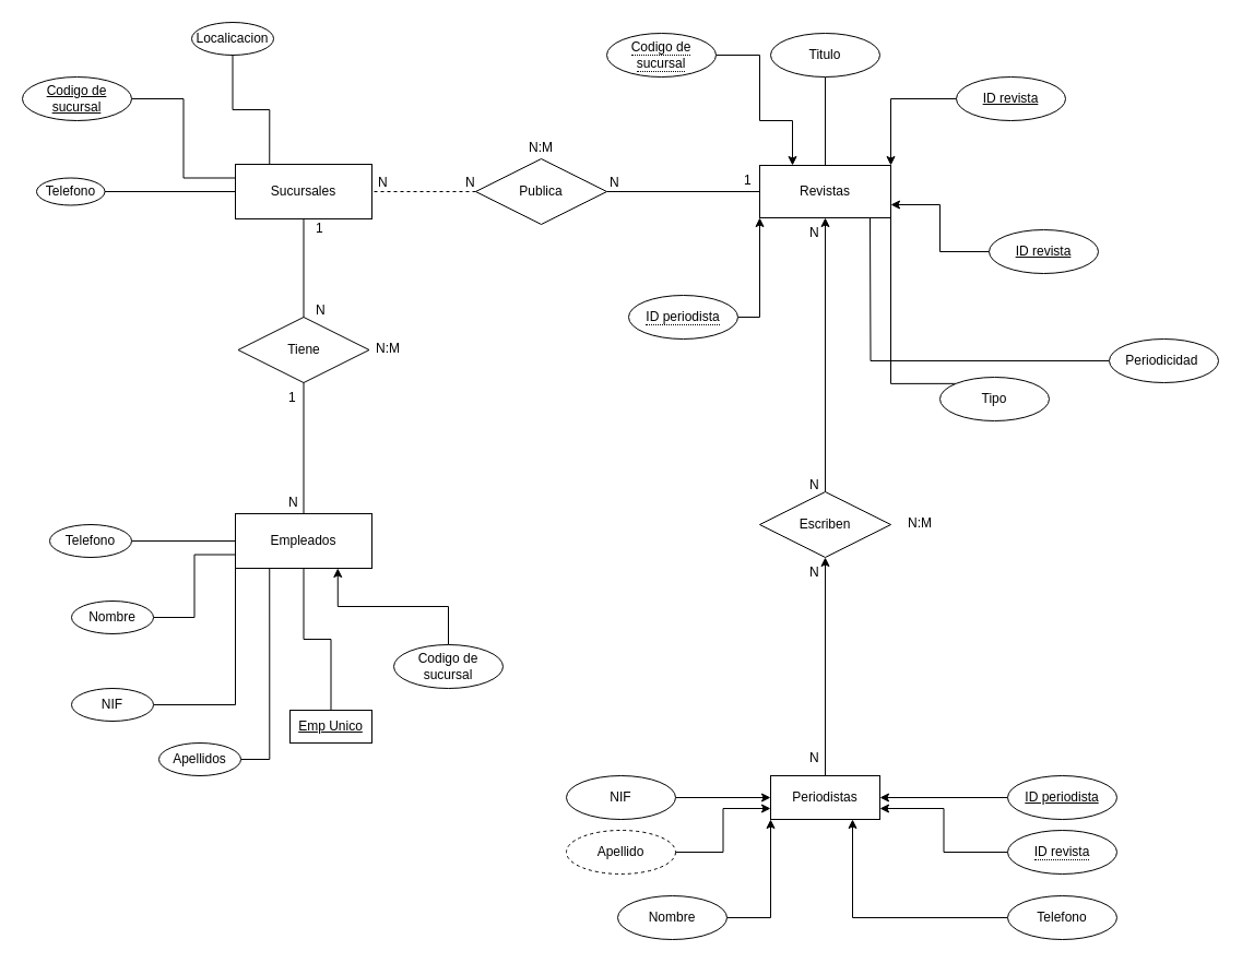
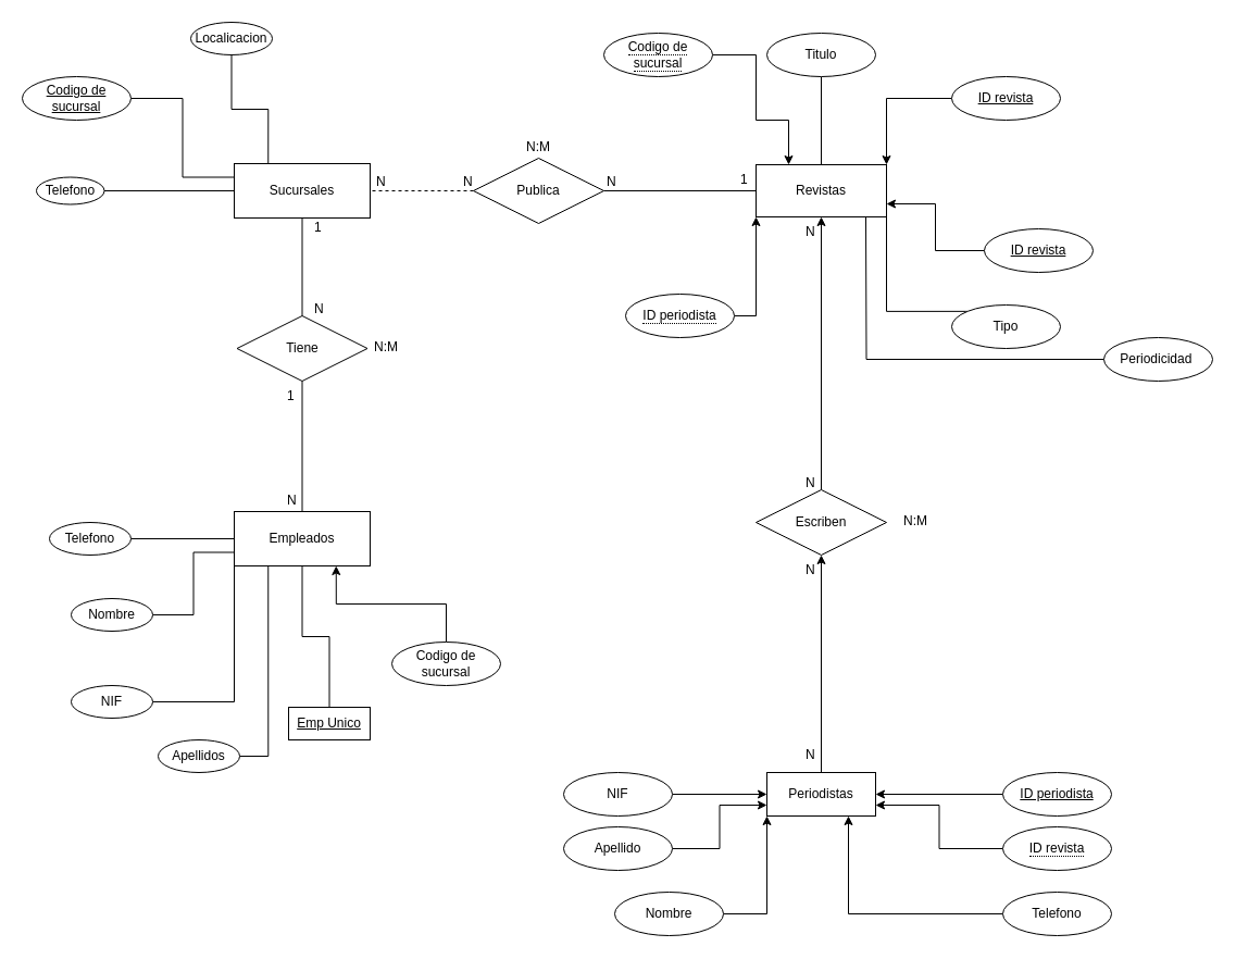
  <mxCell id="0" />
  <mxCell id="1" parent="0" />
  <mxCell id="2" value="Empleados" style="whiteSpace=wrap;html=1;align=center;" parent="1" vertex="1"><mxGeometry x="215" y="470" width="125" height="50" as="geometry" /></mxCell>
  <mxCell id="3" value="Revistas" style="whiteSpace=wrap;html=1;align=center;" parent="1" vertex="1"><mxGeometry x="695" y="151" width="120" height="48" as="geometry" /></mxCell>
  <mxCell id="4" value="Sucursales" style="whiteSpace=wrap;html=1;align=center;" parent="1" vertex="1"><mxGeometry x="215" y="150" width="125" height="50" as="geometry" /></mxCell>
  <mxCell id="5" style="edgeStyle=orthogonalEdgeStyle;rounded=0;orthogonalLoop=1;jettySize=auto;html=1;exitX=1;exitY=0.5;exitDx=0;exitDy=0;entryX=0;entryY=0.25;entryDx=0;entryDy=0;endArrow=none;endFill=0;" parent="1" source="37" target="4" edge="1"><mxGeometry relative="1" as="geometry"><mxPoint x="117.855" y="94.142" as="sourcePoint" /></mxGeometry></mxCell>
  <mxCell id="6" style="edgeStyle=orthogonalEdgeStyle;rounded=0;orthogonalLoop=1;jettySize=auto;html=1;entryX=0;entryY=0.5;entryDx=0;entryDy=0;endArrow=none;endFill=0;" parent="1" source="7" target="4" edge="1"><mxGeometry relative="1" as="geometry" /></mxCell>
  <mxCell id="7" value="Telefono" style="ellipse;whiteSpace=wrap;html=1;align=center;" parent="1" vertex="1"><mxGeometry x="33" y="162.5" width="62.5" height="25" as="geometry" /></mxCell>
  <mxCell id="8" style="edgeStyle=orthogonalEdgeStyle;rounded=0;orthogonalLoop=1;jettySize=auto;html=1;entryX=0.25;entryY=0;entryDx=0;entryDy=0;endArrow=none;endFill=0;" parent="1" source="9" target="4" edge="1"><mxGeometry relative="1" as="geometry" /></mxCell>
  <mxCell id="9" value="Localicacion" style="ellipse;whiteSpace=wrap;html=1;align=center;" parent="1" vertex="1"><mxGeometry x="175" y="20" width="75" height="30" as="geometry" /></mxCell>
  <mxCell id="10" value="" style="edgeStyle=orthogonalEdgeStyle;rounded=0;orthogonalLoop=1;jettySize=auto;html=1;endArrow=none;endFill=0;" parent="1" source="11" target="2" edge="1"><mxGeometry relative="1" as="geometry"><mxPoint x="120" y="495" as="sourcePoint" /></mxGeometry></mxCell>
  <mxCell id="11" value="Telefono" style="ellipse;whiteSpace=wrap;html=1;align=center;" parent="1" vertex="1"><mxGeometry x="45" y="480" width="75" height="30" as="geometry" /></mxCell>
  <mxCell id="12" style="edgeStyle=orthogonalEdgeStyle;rounded=0;orthogonalLoop=1;jettySize=auto;html=1;exitX=1;exitY=0.5;exitDx=0;exitDy=0;entryX=0;entryY=1;entryDx=0;entryDy=0;endArrow=none;endFill=0;" parent="1" source="13" target="2" edge="1"><mxGeometry relative="1" as="geometry" /></mxCell>
  <mxCell id="13" value="NIF" style="ellipse;whiteSpace=wrap;html=1;align=center;" parent="1" vertex="1"><mxGeometry x="65" y="630" width="75" height="30" as="geometry" /></mxCell>
  <mxCell id="14" style="edgeStyle=orthogonalEdgeStyle;rounded=0;orthogonalLoop=1;jettySize=auto;html=1;entryX=0.25;entryY=1;entryDx=0;entryDy=0;endArrow=none;endFill=0;" parent="1" source="15" target="2" edge="1"><mxGeometry relative="1" as="geometry"><Array as="points"><mxPoint x="246" y="695" /></Array></mxGeometry></mxCell>
  <mxCell id="15" value="Apellidos" style="ellipse;whiteSpace=wrap;html=1;align=center;" parent="1" vertex="1"><mxGeometry x="145" y="680" width="75" height="30" as="geometry" /></mxCell>
  <mxCell id="16" style="edgeStyle=orthogonalEdgeStyle;rounded=0;orthogonalLoop=1;jettySize=auto;html=1;entryX=0;entryY=0.75;entryDx=0;entryDy=0;endArrow=none;endFill=0;" parent="1" source="17" target="2" edge="1"><mxGeometry relative="1" as="geometry" /></mxCell>
  <mxCell id="17" value="Nombre" style="ellipse;whiteSpace=wrap;html=1;align=center;" parent="1" vertex="1"><mxGeometry x="65" y="550" width="75" height="30" as="geometry" /></mxCell>
  <mxCell id="18" style="edgeStyle=orthogonalEdgeStyle;rounded=0;orthogonalLoop=1;jettySize=auto;html=1;entryX=0.5;entryY=1;entryDx=0;entryDy=0;endArrow=none;endFill=0;" parent="1" source="19" target="2" edge="1"><mxGeometry relative="1" as="geometry" /></mxCell>
  <mxCell id="19" value="Emp Unico" style="whiteSpace=wrap;html=1;align=center;fontStyle=4;rounded=0;" parent="1" vertex="1"><mxGeometry x="265" y="650" width="75" height="30" as="geometry" /></mxCell>
  <mxCell id="20" value="" style="edgeStyle=orthogonalEdgeStyle;rounded=0;orthogonalLoop=1;jettySize=auto;html=1;endArrow=none;endFill=0;" parent="1" source="22" target="2" edge="1"><mxGeometry relative="1" as="geometry" /></mxCell>
  <mxCell id="21" value="" style="edgeStyle=orthogonalEdgeStyle;rounded=0;orthogonalLoop=1;jettySize=auto;html=1;endArrow=none;endFill=0;" parent="1" source="22" target="4" edge="1"><mxGeometry relative="1" as="geometry" /></mxCell>
  <mxCell id="22" value="Tiene" style="shape=rhombus;perimeter=rhombusPerimeter;whiteSpace=wrap;html=1;align=center;" parent="1" vertex="1"><mxGeometry x="217.5" y="290" width="120" height="60" as="geometry" /></mxCell>
  <mxCell id="23" value="" style="edgeStyle=orthogonalEdgeStyle;rounded=0;orthogonalLoop=1;jettySize=auto;html=1;endArrow=none;endFill=0;dashed=1;" parent="1" source="25" target="4" edge="1"><mxGeometry relative="1" as="geometry" /></mxCell>
  <mxCell id="24" style="edgeStyle=orthogonalEdgeStyle;rounded=0;orthogonalLoop=1;jettySize=auto;html=1;entryX=0;entryY=0.5;entryDx=0;entryDy=0;endArrow=none;endFill=0;" parent="1" source="25" target="3" edge="1"><mxGeometry relative="1" as="geometry" /></mxCell>
  <mxCell id="25" value="Publica" style="shape=rhombus;perimeter=rhombusPerimeter;whiteSpace=wrap;html=1;align=center;" parent="1" vertex="1"><mxGeometry x="435" y="145" width="120" height="60" as="geometry" /></mxCell>
  <mxCell id="26" style="edgeStyle=orthogonalEdgeStyle;rounded=0;orthogonalLoop=1;jettySize=auto;html=1;exitX=0;exitY=0;exitDx=0;exitDy=0;entryX=1;entryY=1;entryDx=0;entryDy=0;endArrow=none;endFill=0;" parent="1" source="27" target="3" edge="1"><mxGeometry relative="1" as="geometry" /></mxCell>
- <mxCell id="27" value="Tipo" style="ellipse;whiteSpace=wrap;html=1;align=center;" parent="1" vertex="1"><mxGeometry x="860" y="345" width="100" height="40" as="geometry" /></mxCell>
+ <mxCell id="27" value="Tipo" style="ellipse;whiteSpace=wrap;html=1;align=center;" parent="1" vertex="1"><mxGeometry x="875" y="280" width="100" height="40" as="geometry" /></mxCell>
  <mxCell id="28" value="" style="edgeStyle=orthogonalEdgeStyle;rounded=0;orthogonalLoop=1;jettySize=auto;html=1;endArrow=none;endFill=0;exitX=0;exitY=0.5;exitDx=0;exitDy=0;" parent="1" source="29" edge="1"><mxGeometry relative="1" as="geometry"><mxPoint x="1016" y="329" as="sourcePoint" /><mxPoint x="796" y="199" as="targetPoint" /></mxGeometry></mxCell>
  <mxCell id="29" value="Periodicidad&amp;nbsp;" style="ellipse;whiteSpace=wrap;html=1;align=center;" parent="1" vertex="1"><mxGeometry x="1015" y="310" width="100" height="40" as="geometry" /></mxCell>
  <mxCell id="30" value="" style="edgeStyle=orthogonalEdgeStyle;rounded=0;orthogonalLoop=1;jettySize=auto;html=1;endArrow=none;endFill=0;" parent="1" source="31" target="3" edge="1"><mxGeometry relative="1" as="geometry" /></mxCell>
  <mxCell id="31" value="Titulo" style="ellipse;whiteSpace=wrap;html=1;align=center;" parent="1" vertex="1"><mxGeometry x="705" y="30" width="100" height="40" as="geometry" /></mxCell>
  <mxCell id="32" value="1" style="text;strokeColor=none;fillColor=none;spacingLeft=4;spacingRight=4;overflow=hidden;rotatable=0;points=[[0,0.5],[1,0.5]];portConstraint=eastwest;fontSize=12;whiteSpace=wrap;html=1;" parent="1" vertex="1"><mxGeometry x="675" y="151" width="40" height="30" as="geometry" /></mxCell>
  <mxCell id="33" value="N" style="text;strokeColor=none;fillColor=none;spacingLeft=4;spacingRight=4;overflow=hidden;rotatable=0;points=[[0,0.5],[1,0.5]];portConstraint=eastwest;fontSize=12;whiteSpace=wrap;html=1;" parent="1" vertex="1"><mxGeometry x="552" y="153" width="40" height="30" as="geometry" /></mxCell>
  <mxCell id="34" value="N" style="text;strokeColor=none;fillColor=none;spacingLeft=4;spacingRight=4;overflow=hidden;rotatable=0;points=[[0,0.5],[1,0.5]];portConstraint=eastwest;fontSize=12;whiteSpace=wrap;html=1;" parent="1" vertex="1"><mxGeometry x="340" y="153" width="40" height="30" as="geometry" /></mxCell>
  <mxCell id="35" value="N" style="text;strokeColor=none;fillColor=none;spacingLeft=4;spacingRight=4;overflow=hidden;rotatable=0;points=[[0,0.5],[1,0.5]];portConstraint=eastwest;fontSize=12;whiteSpace=wrap;html=1;" parent="1" vertex="1"><mxGeometry x="420" y="153" width="40" height="30" as="geometry" /></mxCell>
  <mxCell id="36" value="N:M" style="text;strokeColor=none;fillColor=none;spacingLeft=4;spacingRight=4;overflow=hidden;rotatable=0;points=[[0,0.5],[1,0.5]];portConstraint=eastwest;fontSize=12;whiteSpace=wrap;html=1;" parent="1" vertex="1"><mxGeometry x="478" y="121" width="40" height="30" as="geometry" /></mxCell>
  <mxCell id="37" value="Codigo de sucursal" style="ellipse;whiteSpace=wrap;html=1;align=center;fontStyle=4;" vertex="1" parent="1"><mxGeometry x="20" y="70" width="100" height="40" as="geometry" /></mxCell>
  <mxCell id="38" style="edgeStyle=orthogonalEdgeStyle;rounded=0;orthogonalLoop=1;jettySize=auto;html=1;entryX=0.25;entryY=0;entryDx=0;entryDy=0;" edge="1" parent="1" source="39" target="3"><mxGeometry relative="1" as="geometry"><Array as="points"><mxPoint x="695" y="50" /><mxPoint x="695" y="110" /><mxPoint x="725" y="110" /></Array></mxGeometry></mxCell>
  <mxCell id="39" value="&lt;span style=&quot;border-bottom: 1px dotted&quot;&gt;Codigo de sucursal&lt;/span&gt;" style="ellipse;whiteSpace=wrap;html=1;align=center;" vertex="1" parent="1"><mxGeometry x="555" y="30" width="100" height="40" as="geometry" /></mxCell>
  <mxCell id="40" style="edgeStyle=orthogonalEdgeStyle;rounded=0;orthogonalLoop=1;jettySize=auto;html=1;entryX=1;entryY=0;entryDx=0;entryDy=0;" edge="1" parent="1" source="41" target="3"><mxGeometry relative="1" as="geometry"><mxPoint x="875" y="90" as="sourcePoint" /></mxGeometry></mxCell>
  <mxCell id="41" value="ID revista" style="ellipse;whiteSpace=wrap;html=1;align=center;fontStyle=4;" vertex="1" parent="1"><mxGeometry x="875" y="70" width="100" height="40" as="geometry" /></mxCell>
  <mxCell id="42" style="edgeStyle=orthogonalEdgeStyle;rounded=0;orthogonalLoop=1;jettySize=auto;html=1;entryX=0.5;entryY=1;entryDx=0;entryDy=0;" edge="1" parent="1" source="43" target="3"><mxGeometry relative="1" as="geometry" /></mxCell>
  <mxCell id="43" value="Escriben" style="shape=rhombus;perimeter=rhombusPerimeter;whiteSpace=wrap;html=1;align=center;" vertex="1" parent="1"><mxGeometry x="695" y="450" width="120" height="60" as="geometry" /></mxCell>
  <mxCell id="44" style="edgeStyle=orthogonalEdgeStyle;rounded=0;orthogonalLoop=1;jettySize=auto;html=1;entryX=0.5;entryY=1;entryDx=0;entryDy=0;" edge="1" parent="1" source="45" target="43"><mxGeometry relative="1" as="geometry" /></mxCell>
  <mxCell id="45" value="Periodistas" style="whiteSpace=wrap;html=1;align=center;" vertex="1" parent="1"><mxGeometry x="705" y="710" width="100" height="40" as="geometry" /></mxCell>
  <mxCell id="46" style="edgeStyle=orthogonalEdgeStyle;rounded=0;orthogonalLoop=1;jettySize=auto;html=1;entryX=1;entryY=0.5;entryDx=0;entryDy=0;" edge="1" parent="1" source="47" target="45"><mxGeometry relative="1" as="geometry" /></mxCell>
  <mxCell id="47" value="ID periodista" style="ellipse;whiteSpace=wrap;html=1;align=center;fontStyle=4;" vertex="1" parent="1"><mxGeometry x="922" y="710" width="100" height="40" as="geometry" /></mxCell>
  <mxCell id="48" style="edgeStyle=orthogonalEdgeStyle;rounded=0;orthogonalLoop=1;jettySize=auto;html=1;entryX=1;entryY=0.75;entryDx=0;entryDy=0;" edge="1" parent="1" source="49" target="45"><mxGeometry relative="1" as="geometry" /></mxCell>
  <mxCell id="49" value="&lt;span style=&quot;border-bottom: 1px dotted&quot;&gt;ID revista&lt;/span&gt;" style="ellipse;whiteSpace=wrap;html=1;align=center;" vertex="1" parent="1"><mxGeometry x="922" y="760" width="100" height="40" as="geometry" /></mxCell>
  <mxCell id="50" style="edgeStyle=orthogonalEdgeStyle;rounded=0;orthogonalLoop=1;jettySize=auto;html=1;entryX=0;entryY=1;entryDx=0;entryDy=0;" edge="1" parent="1" source="51" target="45"><mxGeometry relative="1" as="geometry" /></mxCell>
  <mxCell id="51" value="Nombre" style="ellipse;whiteSpace=wrap;html=1;align=center;" vertex="1" parent="1"><mxGeometry x="565" y="820" width="100" height="40" as="geometry" /></mxCell>
  <mxCell id="52" style="edgeStyle=orthogonalEdgeStyle;rounded=0;orthogonalLoop=1;jettySize=auto;html=1;entryX=0;entryY=0.75;entryDx=0;entryDy=0;" edge="1" parent="1" source="53" target="45"><mxGeometry relative="1" as="geometry" /></mxCell>
- <mxCell id="53" value="Apellido" style="ellipse;whiteSpace=wrap;html=1;align=center;dashed=1;" vertex="1" parent="1"><mxGeometry x="518" y="760" width="100" height="40" as="geometry" /></mxCell>
+ <mxCell id="53" value="Apellido" style="ellipse;whiteSpace=wrap;html=1;align=center;" vertex="1" parent="1"><mxGeometry x="518" y="760" width="100" height="40" as="geometry" /></mxCell>
  <mxCell id="54" style="edgeStyle=orthogonalEdgeStyle;rounded=0;orthogonalLoop=1;jettySize=auto;html=1;entryX=0;entryY=0.5;entryDx=0;entryDy=0;" edge="1" parent="1" source="55" target="45"><mxGeometry relative="1" as="geometry" /></mxCell>
  <mxCell id="55" value="NIF" style="ellipse;whiteSpace=wrap;html=1;align=center;" vertex="1" parent="1"><mxGeometry x="518" y="710" width="100" height="40" as="geometry" /></mxCell>
  <mxCell id="56" style="edgeStyle=orthogonalEdgeStyle;rounded=0;orthogonalLoop=1;jettySize=auto;html=1;entryX=0;entryY=1;entryDx=0;entryDy=0;" edge="1" parent="1" source="57" target="3"><mxGeometry relative="1" as="geometry" /></mxCell>
  <mxCell id="57" value="&lt;span style=&quot;border-bottom: 1px dotted&quot;&gt;ID periodista&lt;/span&gt;" style="ellipse;whiteSpace=wrap;html=1;align=center;" vertex="1" parent="1"><mxGeometry x="575" y="270" width="100" height="40" as="geometry" /></mxCell>
  <mxCell id="58" style="edgeStyle=orthogonalEdgeStyle;rounded=0;orthogonalLoop=1;jettySize=auto;html=1;entryX=1;entryY=0.75;entryDx=0;entryDy=0;" edge="1" parent="1" source="59" target="3"><mxGeometry relative="1" as="geometry" /></mxCell>
  <mxCell id="59" value="ID revista" style="ellipse;whiteSpace=wrap;html=1;align=center;fontStyle=4;" vertex="1" parent="1"><mxGeometry x="905" y="210" width="100" height="40" as="geometry" /></mxCell>
  <mxCell id="60" style="edgeStyle=orthogonalEdgeStyle;rounded=0;orthogonalLoop=1;jettySize=auto;html=1;exitX=0.5;exitY=0;exitDx=0;exitDy=0;entryX=0.75;entryY=1;entryDx=0;entryDy=0;" edge="1" parent="1" source="61" target="2"><mxGeometry relative="1" as="geometry" /></mxCell>
  <mxCell id="61" value="Codigo de sucursal" style="ellipse;whiteSpace=wrap;html=1;align=center;" vertex="1" parent="1"><mxGeometry x="360" y="590" width="100" height="40" as="geometry" /></mxCell>
  <mxCell id="62" style="edgeStyle=orthogonalEdgeStyle;rounded=0;orthogonalLoop=1;jettySize=auto;html=1;entryX=0.75;entryY=1;entryDx=0;entryDy=0;" edge="1" parent="1" source="63" target="45"><mxGeometry relative="1" as="geometry" /></mxCell>
  <mxCell id="63" value="Telefono" style="ellipse;whiteSpace=wrap;html=1;align=center;" vertex="1" parent="1"><mxGeometry x="922" y="820" width="100" height="40" as="geometry" /></mxCell>
  <mxCell id="64" value="N" style="text;strokeColor=none;fillColor=none;spacingLeft=4;spacingRight=4;overflow=hidden;rotatable=0;points=[[0,0.5],[1,0.5]];portConstraint=eastwest;fontSize=12;whiteSpace=wrap;html=1;" vertex="1" parent="1"><mxGeometry x="735" y="680" width="40" height="30" as="geometry" /></mxCell>
  <mxCell id="65" value="N" style="text;strokeColor=none;fillColor=none;spacingLeft=4;spacingRight=4;overflow=hidden;rotatable=0;points=[[0,0.5],[1,0.5]];portConstraint=eastwest;fontSize=12;whiteSpace=wrap;html=1;" vertex="1" parent="1"><mxGeometry x="735" y="510" width="40" height="30" as="geometry" /></mxCell>
  <mxCell id="66" value="N" style="text;strokeColor=none;fillColor=none;spacingLeft=4;spacingRight=4;overflow=hidden;rotatable=0;points=[[0,0.5],[1,0.5]];portConstraint=eastwest;fontSize=12;whiteSpace=wrap;html=1;" vertex="1" parent="1"><mxGeometry x="735" y="430" width="40" height="30" as="geometry" /></mxCell>
  <mxCell id="67" value="N" style="text;strokeColor=none;fillColor=none;spacingLeft=4;spacingRight=4;overflow=hidden;rotatable=0;points=[[0,0.5],[1,0.5]];portConstraint=eastwest;fontSize=12;whiteSpace=wrap;html=1;" vertex="1" parent="1"><mxGeometry x="735" y="199" width="40" height="30" as="geometry" /></mxCell>
  <mxCell id="68" value="1" style="text;strokeColor=none;fillColor=none;spacingLeft=4;spacingRight=4;overflow=hidden;rotatable=0;points=[[0,0.5],[1,0.5]];portConstraint=eastwest;fontSize=12;whiteSpace=wrap;html=1;" vertex="1" parent="1"><mxGeometry x="257.5" y="350" width="40" height="30" as="geometry" /></mxCell>
  <mxCell id="69" value="N" style="text;strokeColor=none;fillColor=none;spacingLeft=4;spacingRight=4;overflow=hidden;rotatable=0;points=[[0,0.5],[1,0.5]];portConstraint=eastwest;fontSize=12;whiteSpace=wrap;html=1;" vertex="1" parent="1"><mxGeometry x="257.5" y="446" width="40" height="30" as="geometry" /></mxCell>
  <mxCell id="70" value="1" style="text;strokeColor=none;fillColor=none;spacingLeft=4;spacingRight=4;overflow=hidden;rotatable=0;points=[[0,0.5],[1,0.5]];portConstraint=eastwest;fontSize=12;whiteSpace=wrap;html=1;" vertex="1" parent="1"><mxGeometry x="282.5" y="195" width="40" height="30" as="geometry" /></mxCell>
  <mxCell id="71" value="N" style="text;strokeColor=none;fillColor=none;spacingLeft=4;spacingRight=4;overflow=hidden;rotatable=0;points=[[0,0.5],[1,0.5]];portConstraint=eastwest;fontSize=12;whiteSpace=wrap;html=1;" vertex="1" parent="1"><mxGeometry x="282.5" y="270" width="40" height="30" as="geometry" /></mxCell>
  <mxCell id="72" value="N:M" style="text;strokeColor=none;fillColor=none;spacingLeft=4;spacingRight=4;overflow=hidden;rotatable=0;points=[[0,0.5],[1,0.5]];portConstraint=eastwest;fontSize=12;whiteSpace=wrap;html=1;" vertex="1" parent="1"><mxGeometry x="337.5" y="305" width="40" height="30" as="geometry" /></mxCell>
  <mxCell id="73" value="N:M" style="text;strokeColor=none;fillColor=none;spacingLeft=4;spacingRight=4;overflow=hidden;rotatable=0;points=[[0,0.5],[1,0.5]];portConstraint=eastwest;fontSize=12;whiteSpace=wrap;html=1;" vertex="1" parent="1"><mxGeometry x="825" y="465" width="40" height="30" as="geometry" /></mxCell>
